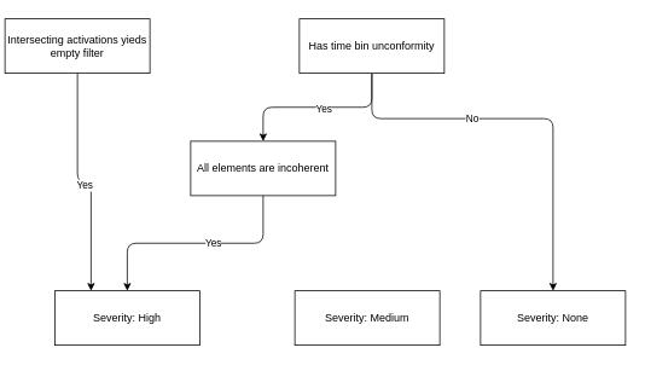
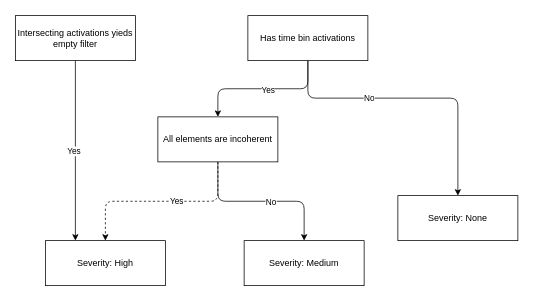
  <mxCell id="0" />
  <mxCell id="1" parent="0" />
  <mxCell id="2" style="edgeStyle=orthogonalEdgeStyle;html=1;exitX=0.5;exitY=1;exitDx=0;exitDy=0;entryX=0.5;entryY=0;entryDx=0;entryDy=0;" parent="1" source="6" target="12" edge="1"><mxGeometry relative="1" as="geometry"><Array as="points"><mxPoint x="410" y="130" /><mxPoint x="610" y="130" /></Array></mxGeometry></mxCell>
  <mxCell id="3" value="No" style="edgeLabel;html=1;align=center;verticalAlign=middle;resizable=0;points=[];" parent="2" vertex="1" connectable="0"><mxGeometry x="-0.013" y="1" relative="1" as="geometry"><mxPoint x="-57" as="offset" /></mxGeometry></mxCell>
  <mxCell id="4" style="edgeStyle=orthogonalEdgeStyle;html=1;exitX=0.5;exitY=1;exitDx=0;exitDy=0;entryX=0.5;entryY=0;entryDx=0;entryDy=0;" parent="1" source="6" target="11" edge="1"><mxGeometry relative="1" as="geometry" /></mxCell>
  <mxCell id="5" value="Yes" style="edgeLabel;html=1;align=center;verticalAlign=middle;resizable=0;points=[];" parent="4" vertex="1" connectable="0"><mxGeometry x="-0.064" y="1" relative="1" as="geometry"><mxPoint as="offset" /></mxGeometry></mxCell>
- <mxCell id="6" value="Has time bin unconformity" style="rounded=0;whiteSpace=wrap;html=1;" parent="1" vertex="1"><mxGeometry x="330" y="20" width="160" height="60" as="geometry" /></mxCell>
- <mxCell id="7" style="edgeStyle=orthogonalEdgeStyle;html=1;exitX=0.5;exitY=1;exitDx=0;exitDy=0;entryX=0.5;entryY=0;entryDx=0;entryDy=0;" parent="1" source="11" target="14" edge="1"><mxGeometry relative="1" as="geometry" /></mxCell>
+ <mxCell id="6" value="Has time bin activations" style="rounded=0;whiteSpace=wrap;html=1;" parent="1" vertex="1"><mxGeometry x="330" y="20" width="160" height="60" as="geometry" /></mxCell>
+ <mxCell id="7" style="edgeStyle=orthogonalEdgeStyle;html=1;exitX=0.5;exitY=1;exitDx=0;exitDy=0;entryX=0.5;entryY=0;entryDx=0;entryDy=0;dashed=1;" parent="1" source="11" target="14" edge="1"><mxGeometry relative="1" as="geometry" /></mxCell>
  <mxCell id="8" value="Yes" style="edgeLabel;html=1;align=center;verticalAlign=middle;resizable=0;points=[];" parent="7" vertex="1" connectable="0"><mxGeometry x="-0.15" y="-1" relative="1" as="geometry"><mxPoint as="offset" /></mxGeometry></mxCell>
+ <mxCell id="9" style="edgeStyle=orthogonalEdgeStyle;html=1;exitX=0.5;exitY=1;exitDx=0;exitDy=0;entryX=0.5;entryY=0;entryDx=0;entryDy=0;" parent="1" source="11" target="13" edge="1"><mxGeometry relative="1" as="geometry" /></mxCell>
+ <mxCell id="10" value="No" style="edgeLabel;html=1;align=center;verticalAlign=middle;resizable=0;points=[];" parent="9" vertex="1" connectable="0"><mxGeometry x="0.117" y="-1" relative="1" as="geometry"><mxPoint as="offset" /></mxGeometry></mxCell>
  <mxCell id="11" value="All elements are incoherent" style="rounded=0;whiteSpace=wrap;html=1;" parent="1" vertex="1"><mxGeometry x="210" y="155" width="160" height="60" as="geometry" /></mxCell>
- <mxCell id="12" value="Severity: None" style="rounded=0;whiteSpace=wrap;html=1;" parent="1" vertex="1"><mxGeometry x="530" y="320" width="160" height="60" as="geometry" /></mxCell>
+ <mxCell id="12" value="Severity: None" style="rounded=0;whiteSpace=wrap;html=1;" parent="1" vertex="1"><mxGeometry x="530" y="260" width="160" height="60" as="geometry" /></mxCell>
  <mxCell id="13" value="Severity: Medium" style="rounded=0;whiteSpace=wrap;html=1;" parent="1" vertex="1"><mxGeometry x="325" y="320" width="160" height="60" as="geometry" /></mxCell>
  <mxCell id="14" value="Severity: High" style="rounded=0;whiteSpace=wrap;html=1;" parent="1" vertex="1"><mxGeometry x="60" y="320" width="160" height="60" as="geometry" /></mxCell>
  <mxCell id="15" style="edgeStyle=orthogonalEdgeStyle;html=1;exitX=0.5;exitY=1;exitDx=0;exitDy=0;entryX=0.25;entryY=0;entryDx=0;entryDy=0;" parent="1" source="17" target="14" edge="1"><mxGeometry relative="1" as="geometry" /></mxCell>
  <mxCell id="16" value="Yes" style="edgeLabel;html=1;align=center;verticalAlign=middle;resizable=0;points=[];" parent="15" vertex="1" connectable="0"><mxGeometry x="-0.001" y="-3" relative="1" as="geometry"><mxPoint as="offset" /></mxGeometry></mxCell>
- <mxCell id="17" value="Intersecting activations yieds empty filter" style="rounded=0;whiteSpace=wrap;html=1;" parent="1" vertex="1"><mxGeometry x="5" y="20" width="160" height="60" as="geometry" /></mxCell>
+ <mxCell id="17" value="Intersecting activations yieds empty filter" style="rounded=0;whiteSpace=wrap;html=1;" parent="1" vertex="1"><mxGeometry x="20" y="20" width="160" height="60" as="geometry" /></mxCell>
